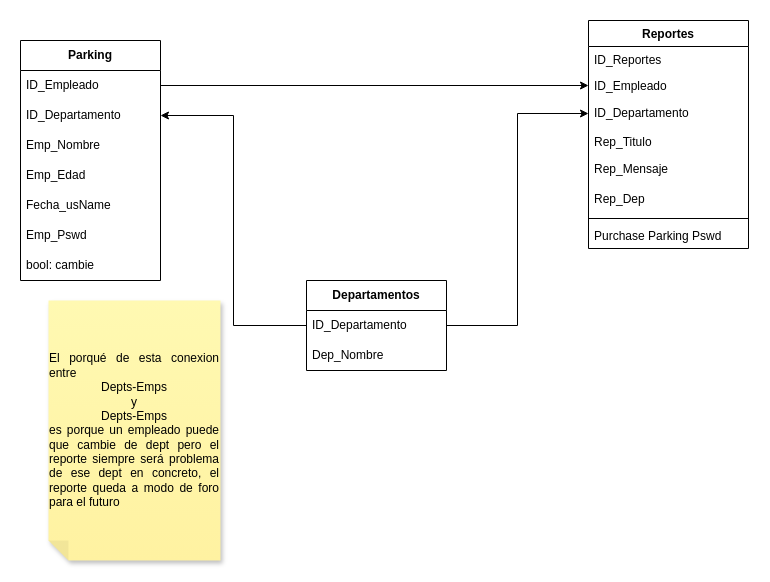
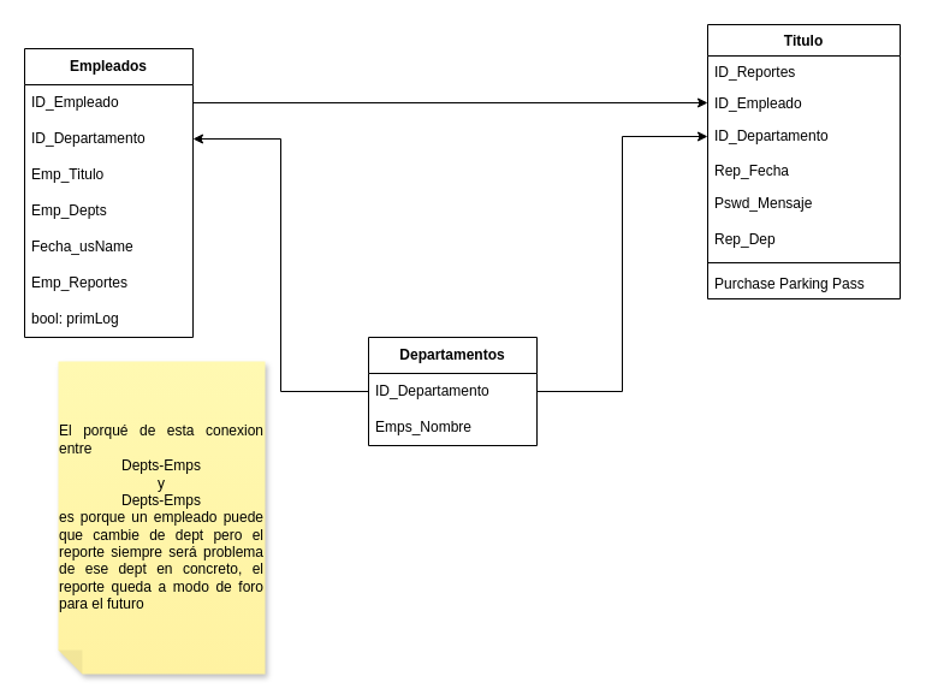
  <mxCell id="0" />
  <mxCell id="1" parent="0" />
- <mxCell id="2" value="Reportes" style="swimlane;fontStyle=1;align=center;verticalAlign=top;childLayout=stackLayout;horizontal=1;startSize=26;horizontalStack=0;resizeParent=1;resizeLast=0;collapsible=1;marginBottom=0;rounded=0;shadow=0;strokeWidth=1;" parent="1" vertex="1"><mxGeometry x="588" y="20" width="160" height="228" as="geometry"><mxRectangle x="230" y="140" width="160" height="26" as="alternateBounds" /></mxGeometry></mxCell>
+ <mxCell id="2" value="Titulo" style="swimlane;fontStyle=1;align=center;verticalAlign=top;childLayout=stackLayout;horizontal=1;startSize=26;horizontalStack=0;resizeParent=1;resizeLast=0;collapsible=1;marginBottom=0;rounded=0;shadow=0;strokeWidth=1;" parent="1" vertex="1"><mxGeometry x="588" y="20" width="160" height="228" as="geometry"><mxRectangle x="230" y="140" width="160" height="26" as="alternateBounds" /></mxGeometry></mxCell>
  <mxCell id="3" value="ID_Reportes" style="text;align=left;verticalAlign=top;spacingLeft=4;spacingRight=4;overflow=hidden;rotatable=0;points=[[0,0.5],[1,0.5]];portConstraint=eastwest;" parent="2" vertex="1"><mxGeometry y="26" width="160" height="26" as="geometry" /></mxCell>
  <mxCell id="4" value="ID_Empleado" style="text;align=left;verticalAlign=top;spacingLeft=4;spacingRight=4;overflow=hidden;rotatable=0;points=[[0,0.5],[1,0.5]];portConstraint=eastwest;rounded=0;shadow=0;html=0;" parent="2" vertex="1"><mxGeometry y="52" width="160" height="26" as="geometry" /></mxCell>
  <mxCell id="5" value="&lt;div style=&quot;padding-left: 4px;&quot; align=&quot;left&quot;&gt;ID_Departamento&lt;/div&gt;" style="text;html=1;align=left;verticalAlign=middle;whiteSpace=wrap;rounded=0;" vertex="1" parent="2"><mxGeometry y="78" width="160" height="30" as="geometry" /></mxCell>
- <mxCell id="6" value="Rep_Titulo" style="text;align=left;verticalAlign=top;spacingLeft=4;spacingRight=4;overflow=hidden;rotatable=0;points=[[0,0.5],[1,0.5]];portConstraint=eastwest;rounded=0;shadow=0;html=0;" parent="2" vertex="1"><mxGeometry y="108" width="160" height="26" as="geometry" /></mxCell>
- <mxCell id="7" value="&lt;div style=&quot;padding-left: 4px;&quot; align=&quot;left&quot;&gt;Rep_Mensaje&lt;/div&gt;" style="text;html=1;align=left;verticalAlign=middle;whiteSpace=wrap;rounded=0;" vertex="1" parent="2"><mxGeometry y="134" width="160" height="30" as="geometry" /></mxCell>
+ <mxCell id="6" value="Rep_Fecha" style="text;align=left;verticalAlign=top;spacingLeft=4;spacingRight=4;overflow=hidden;rotatable=0;points=[[0,0.5],[1,0.5]];portConstraint=eastwest;rounded=0;shadow=0;html=0;" parent="2" vertex="1"><mxGeometry y="108" width="160" height="26" as="geometry" /></mxCell>
+ <mxCell id="7" value="&lt;div style=&quot;padding-left: 4px;&quot; align=&quot;left&quot;&gt;Pswd_Mensaje&lt;/div&gt;" style="text;html=1;align=left;verticalAlign=middle;whiteSpace=wrap;rounded=0;" vertex="1" parent="2"><mxGeometry y="134" width="160" height="30" as="geometry" /></mxCell>
  <mxCell id="8" value="&lt;div style=&quot;padding-left: 4px;&quot; align=&quot;left&quot;&gt;Rep_Dep&lt;/div&gt;" style="text;html=1;align=left;verticalAlign=middle;whiteSpace=wrap;rounded=0;" vertex="1" parent="2"><mxGeometry y="164" width="160" height="30" as="geometry" /></mxCell>
  <mxCell id="9" value="" style="line;html=1;strokeWidth=1;align=left;verticalAlign=middle;spacingTop=-1;spacingLeft=3;spacingRight=3;rotatable=0;labelPosition=right;points=[];portConstraint=eastwest;" parent="2" vertex="1"><mxGeometry y="194" width="160" height="8" as="geometry" /></mxCell>
- <mxCell id="10" value="Purchase Parking Pswd" style="text;align=left;verticalAlign=top;spacingLeft=4;spacingRight=4;overflow=hidden;rotatable=0;points=[[0,0.5],[1,0.5]];portConstraint=eastwest;" parent="2" vertex="1"><mxGeometry y="202" width="160" height="26" as="geometry" /></mxCell>
- <mxCell id="11" value="&lt;b&gt;Parking&lt;/b&gt;" style="swimlane;fontStyle=0;childLayout=stackLayout;horizontal=1;startSize=30;horizontalStack=0;resizeParent=1;resizeParentMax=0;resizeLast=0;collapsible=1;marginBottom=0;whiteSpace=wrap;html=1;" vertex="1" parent="1"><mxGeometry x="20" y="40" width="140" height="240" as="geometry" /></mxCell>
+ <mxCell id="10" value="Purchase Parking Pass" style="text;align=left;verticalAlign=top;spacingLeft=4;spacingRight=4;overflow=hidden;rotatable=0;points=[[0,0.5],[1,0.5]];portConstraint=eastwest;" parent="2" vertex="1"><mxGeometry y="202" width="160" height="26" as="geometry" /></mxCell>
+ <mxCell id="11" value="&lt;b&gt;Empleados&lt;/b&gt;" style="swimlane;fontStyle=0;childLayout=stackLayout;horizontal=1;startSize=30;horizontalStack=0;resizeParent=1;resizeParentMax=0;resizeLast=0;collapsible=1;marginBottom=0;whiteSpace=wrap;html=1;" vertex="1" parent="1"><mxGeometry x="20" y="40" width="140" height="240" as="geometry" /></mxCell>
  <mxCell id="12" value="ID_Empleado" style="text;strokeColor=none;fillColor=none;align=left;verticalAlign=middle;spacingLeft=4;spacingRight=4;overflow=hidden;points=[[0,0.5],[1,0.5]];portConstraint=eastwest;rotatable=0;whiteSpace=wrap;html=1;" vertex="1" parent="11"><mxGeometry y="30" width="140" height="30" as="geometry" /></mxCell>
  <mxCell id="13" value="ID_Departamento" style="text;strokeColor=none;fillColor=none;align=left;verticalAlign=middle;spacingLeft=4;spacingRight=4;overflow=hidden;points=[[0,0.5],[1,0.5]];portConstraint=eastwest;rotatable=0;whiteSpace=wrap;html=1;" vertex="1" parent="11"><mxGeometry y="60" width="140" height="30" as="geometry" /></mxCell>
- <mxCell id="14" value="Emp_Nombre" style="text;strokeColor=none;fillColor=none;align=left;verticalAlign=middle;spacingLeft=4;spacingRight=4;overflow=hidden;points=[[0,0.5],[1,0.5]];portConstraint=eastwest;rotatable=0;whiteSpace=wrap;html=1;" vertex="1" parent="11"><mxGeometry y="90" width="140" height="30" as="geometry" /></mxCell>
- <mxCell id="15" value="&lt;div style=&quot;padding-left: 4px;&quot; align=&quot;left&quot;&gt;Emp_Edad&lt;/div&gt;" style="text;strokeColor=none;align=left;fillColor=none;html=1;verticalAlign=middle;whiteSpace=wrap;rounded=0;" vertex="1" parent="11"><mxGeometry y="120" width="140" height="30" as="geometry" /></mxCell>
+ <mxCell id="14" value="Emp_Titulo" style="text;strokeColor=none;fillColor=none;align=left;verticalAlign=middle;spacingLeft=4;spacingRight=4;overflow=hidden;points=[[0,0.5],[1,0.5]];portConstraint=eastwest;rotatable=0;whiteSpace=wrap;html=1;" vertex="1" parent="11"><mxGeometry y="90" width="140" height="30" as="geometry" /></mxCell>
+ <mxCell id="15" value="&lt;div style=&quot;padding-left: 4px;&quot; align=&quot;left&quot;&gt;Emp_Depts&lt;/div&gt;" style="text;strokeColor=none;align=left;fillColor=none;html=1;verticalAlign=middle;whiteSpace=wrap;rounded=0;" vertex="1" parent="11"><mxGeometry y="120" width="140" height="30" as="geometry" /></mxCell>
  <mxCell id="16" value="&lt;div style=&quot;padding-left: 4px;&quot; align=&quot;left&quot;&gt;Fecha_usName&lt;/div&gt;" style="text;strokeColor=none;align=left;fillColor=none;html=1;verticalAlign=middle;whiteSpace=wrap;rounded=0;" vertex="1" parent="11"><mxGeometry y="150" width="140" height="30" as="geometry" /></mxCell>
- <mxCell id="17" value="&lt;div style=&quot;padding-left: 4px;&quot; align=&quot;left&quot;&gt;Emp_Pswd&lt;/div&gt;" style="text;strokeColor=none;align=left;fillColor=none;html=1;verticalAlign=middle;whiteSpace=wrap;rounded=0;" vertex="1" parent="11"><mxGeometry y="180" width="140" height="30" as="geometry" /></mxCell>
- <mxCell id="18" value="&lt;div style=&quot;padding-left: 4px;&quot; align=&quot;left&quot;&gt;bool: cambie&lt;/div&gt;" style="text;html=1;align=left;verticalAlign=middle;whiteSpace=wrap;rounded=0;" vertex="1" parent="11"><mxGeometry y="210" width="140" height="30" as="geometry" /></mxCell>
+ <mxCell id="17" value="&lt;div style=&quot;padding-left: 4px;&quot; align=&quot;left&quot;&gt;Emp_Reportes&lt;/div&gt;" style="text;strokeColor=none;align=left;fillColor=none;html=1;verticalAlign=middle;whiteSpace=wrap;rounded=0;" vertex="1" parent="11"><mxGeometry y="180" width="140" height="30" as="geometry" /></mxCell>
+ <mxCell id="18" value="&lt;div style=&quot;padding-left: 4px;&quot; align=&quot;left&quot;&gt;bool: primLog&lt;/div&gt;" style="text;html=1;align=left;verticalAlign=middle;whiteSpace=wrap;rounded=0;" vertex="1" parent="11"><mxGeometry y="210" width="140" height="30" as="geometry" /></mxCell>
  <mxCell id="19" value="&lt;b&gt;Departamentos&lt;/b&gt;" style="swimlane;fontStyle=0;childLayout=stackLayout;horizontal=1;startSize=30;horizontalStack=0;resizeParent=1;resizeParentMax=0;resizeLast=0;collapsible=1;marginBottom=0;whiteSpace=wrap;html=1;" vertex="1" parent="1"><mxGeometry x="306" y="280" width="140" height="90" as="geometry" /></mxCell>
  <mxCell id="20" value="ID_Departamento" style="text;strokeColor=none;fillColor=none;align=left;verticalAlign=middle;spacingLeft=4;spacingRight=4;overflow=hidden;points=[[0,0.5],[1,0.5]];portConstraint=eastwest;rotatable=0;whiteSpace=wrap;html=1;" vertex="1" parent="19"><mxGeometry y="30" width="140" height="30" as="geometry" /></mxCell>
- <mxCell id="21" value="Dep_Nombre" style="text;strokeColor=none;fillColor=none;align=left;verticalAlign=middle;spacingLeft=4;spacingRight=4;overflow=hidden;points=[[0,0.5],[1,0.5]];portConstraint=eastwest;rotatable=0;whiteSpace=wrap;html=1;" vertex="1" parent="19"><mxGeometry y="60" width="140" height="30" as="geometry" /></mxCell>
+ <mxCell id="21" value="Emps_Nombre" style="text;strokeColor=none;fillColor=none;align=left;verticalAlign=middle;spacingLeft=4;spacingRight=4;overflow=hidden;points=[[0,0.5],[1,0.5]];portConstraint=eastwest;rotatable=0;whiteSpace=wrap;html=1;" vertex="1" parent="19"><mxGeometry y="60" width="140" height="30" as="geometry" /></mxCell>
  <mxCell id="22" style="edgeStyle=orthogonalEdgeStyle;rounded=0;orthogonalLoop=1;jettySize=auto;html=1;entryX=1;entryY=0.5;entryDx=0;entryDy=0;" edge="1" parent="1" source="20" target="13"><mxGeometry relative="1" as="geometry" /></mxCell>
  <mxCell id="23" style="edgeStyle=orthogonalEdgeStyle;rounded=0;orthogonalLoop=1;jettySize=auto;html=1;entryX=0;entryY=0.5;entryDx=0;entryDy=0;" edge="1" parent="1" source="20" target="5"><mxGeometry relative="1" as="geometry" /></mxCell>
  <mxCell id="24" style="edgeStyle=orthogonalEdgeStyle;rounded=0;orthogonalLoop=1;jettySize=auto;html=1;" edge="1" parent="1" source="12" target="4"><mxGeometry relative="1" as="geometry" /></mxCell>
  <mxCell id="25" value="&lt;div align=&quot;justify&quot;&gt;El porqué de esta conexion entre&amp;nbsp;&lt;/div&gt;&lt;div&gt;Depts-Emps&lt;/div&gt;&lt;div&gt;y&lt;/div&gt;&lt;div&gt;Depts-Emps&lt;/div&gt;&lt;div align=&quot;justify&quot;&gt;es porque un empleado puede que cambie de dept pero el reporte siempre será problema de ese dept en concreto, el reporte queda a modo de foro para el futuro&lt;br&gt;&lt;/div&gt;" style="shape=note;whiteSpace=wrap;html=1;backgroundOutline=1;fontColor=#000000;darkOpacity=0.05;fillColor=#FFF9B2;strokeColor=none;fillStyle=solid;direction=west;gradientDirection=north;gradientColor=#FFF2A1;shadow=1;size=20;pointerEvents=1;" vertex="1" parent="1"><mxGeometry x="48" y="300" width="172" height="260" as="geometry" /></mxCell>
